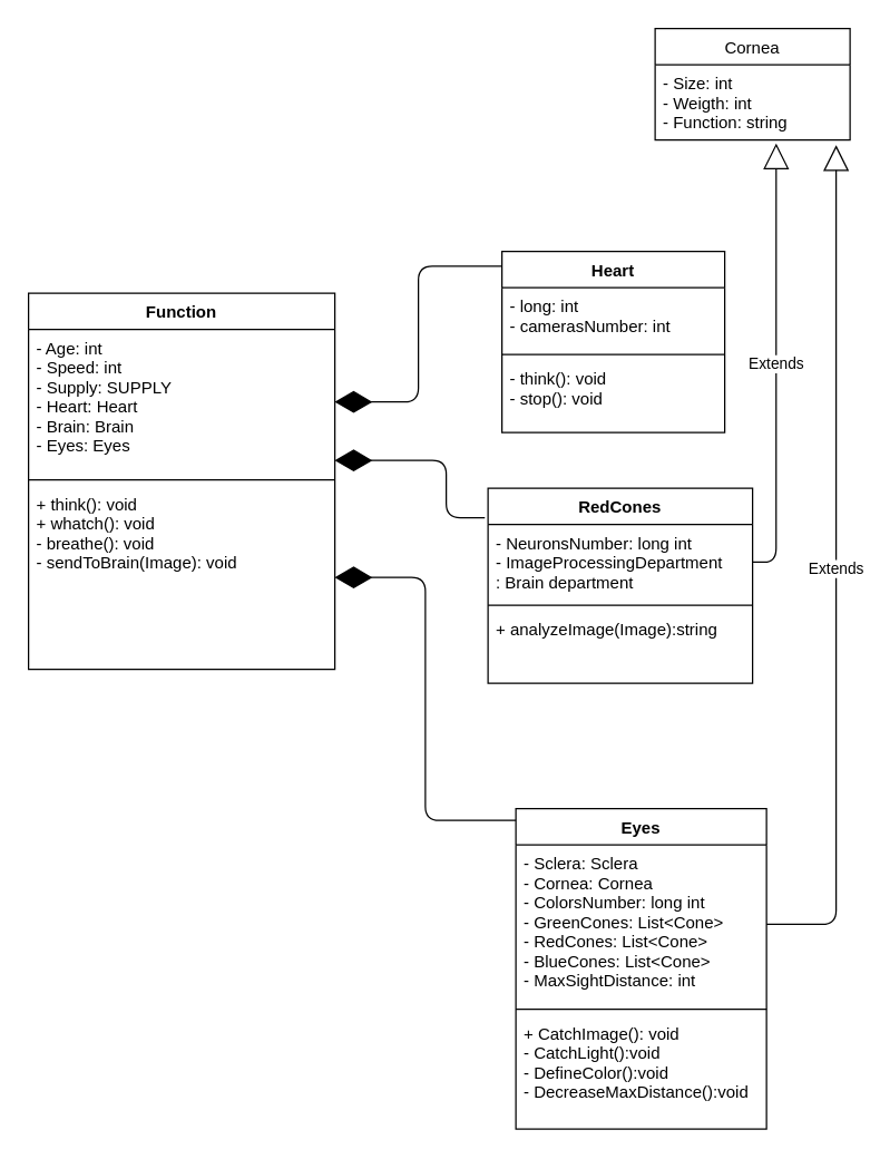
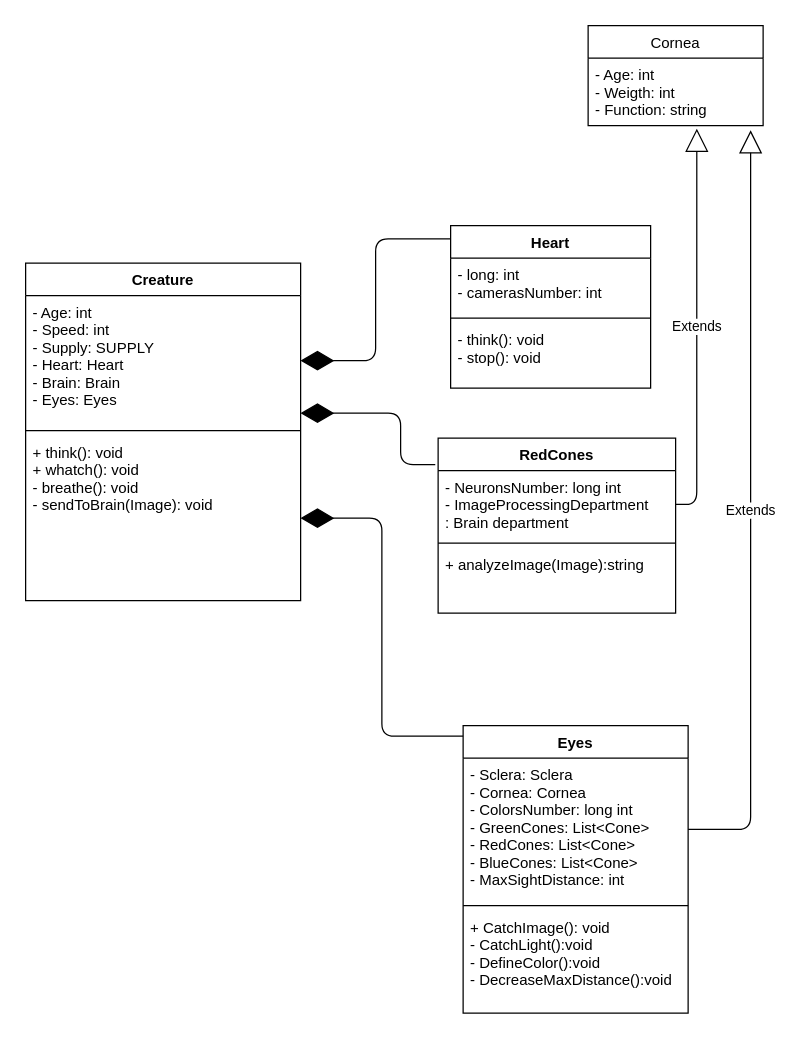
  <mxCell id="0" />
  <mxCell id="1" parent="0" />
- <mxCell id="2" value="Function" style="swimlane;fontStyle=1;align=center;verticalAlign=top;childLayout=stackLayout;horizontal=1;startSize=26;horizontalStack=0;resizeParent=1;resizeParentMax=0;resizeLast=0;collapsible=1;marginBottom=0;" vertex="1" parent="1"><mxGeometry x="20" y="210" width="220" height="270" as="geometry" /></mxCell>
+ <mxCell id="2" value="Creature" style="swimlane;fontStyle=1;align=center;verticalAlign=top;childLayout=stackLayout;horizontal=1;startSize=26;horizontalStack=0;resizeParent=1;resizeParentMax=0;resizeLast=0;collapsible=1;marginBottom=0;" vertex="1" parent="1"><mxGeometry x="20" y="210" width="220" height="270" as="geometry" /></mxCell>
  <mxCell id="3" value="- Age: int&#10;- Speed: int&#10;- Supply: SUPPLY&#10;- Heart: Heart&#10;- Brain: Brain&#10;- Eyes: Eyes" style="text;strokeColor=none;fillColor=none;align=left;verticalAlign=top;spacingLeft=4;spacingRight=4;overflow=hidden;rotatable=0;points=[[0,0.5],[1,0.5]];portConstraint=eastwest;" vertex="1" parent="2"><mxGeometry y="26" width="220" height="104" as="geometry" /></mxCell>
  <mxCell id="4" value="" style="line;strokeWidth=1;fillColor=none;align=left;verticalAlign=middle;spacingTop=-1;spacingLeft=3;spacingRight=3;rotatable=0;labelPosition=right;points=[];portConstraint=eastwest;" vertex="1" parent="2"><mxGeometry y="130" width="220" height="8" as="geometry" /></mxCell>
  <mxCell id="5" value="+ think(): void&#10;+ whatch(): void&#10;- breathe(): void&#10;- sendToBrain(Image): void&#10;" style="text;strokeColor=none;fillColor=none;align=left;verticalAlign=top;spacingLeft=4;spacingRight=4;overflow=hidden;rotatable=0;points=[[0,0.5],[1,0.5]];portConstraint=eastwest;" vertex="1" parent="2"><mxGeometry y="138" width="220" height="132" as="geometry" /></mxCell>
  <mxCell id="6" value="Cornea" style="swimlane;fontStyle=0;childLayout=stackLayout;horizontal=1;startSize=26;fillColor=none;horizontalStack=0;resizeParent=1;resizeParentMax=0;resizeLast=0;collapsible=1;marginBottom=0;" vertex="1" parent="1"><mxGeometry x="470" y="20" width="140" height="80" as="geometry" /></mxCell>
- <mxCell id="7" value="- Size: int&#10;- Weigth: int&#10;- Function: string" style="text;strokeColor=none;fillColor=none;align=left;verticalAlign=top;spacingLeft=4;spacingRight=4;overflow=hidden;rotatable=0;points=[[0,0.5],[1,0.5]];portConstraint=eastwest;" vertex="1" parent="6"><mxGeometry y="26" width="140" height="54" as="geometry" /></mxCell>
+ <mxCell id="7" value="- Age: int&#10;- Weigth: int&#10;- Function: string" style="text;strokeColor=none;fillColor=none;align=left;verticalAlign=top;spacingLeft=4;spacingRight=4;overflow=hidden;rotatable=0;points=[[0,0.5],[1,0.5]];portConstraint=eastwest;" vertex="1" parent="6"><mxGeometry y="26" width="140" height="54" as="geometry" /></mxCell>
  <mxCell id="8" value="Heart" style="swimlane;fontStyle=1;align=center;verticalAlign=top;childLayout=stackLayout;horizontal=1;startSize=26;horizontalStack=0;resizeParent=1;resizeParentMax=0;resizeLast=0;collapsible=1;marginBottom=0;" vertex="1" parent="1"><mxGeometry x="360" y="180" width="160" height="130" as="geometry" /></mxCell>
  <mxCell id="9" value="- long: int&#10;- camerasNumber: int" style="text;strokeColor=none;fillColor=none;align=left;verticalAlign=top;spacingLeft=4;spacingRight=4;overflow=hidden;rotatable=0;points=[[0,0.5],[1,0.5]];portConstraint=eastwest;" vertex="1" parent="8"><mxGeometry y="26" width="160" height="44" as="geometry" /></mxCell>
  <mxCell id="10" value="" style="line;strokeWidth=1;fillColor=none;align=left;verticalAlign=middle;spacingTop=-1;spacingLeft=3;spacingRight=3;rotatable=0;labelPosition=right;points=[];portConstraint=eastwest;" vertex="1" parent="8"><mxGeometry y="70" width="160" height="8" as="geometry" /></mxCell>
  <mxCell id="11" value="- think(): void&#10;- stop(): void" style="text;strokeColor=none;fillColor=none;align=left;verticalAlign=top;spacingLeft=4;spacingRight=4;overflow=hidden;rotatable=0;points=[[0,0.5],[1,0.5]];portConstraint=eastwest;" vertex="1" parent="8"><mxGeometry y="78" width="160" height="52" as="geometry" /></mxCell>
  <mxCell id="12" value="RedCones" style="swimlane;fontStyle=1;align=center;verticalAlign=top;childLayout=stackLayout;horizontal=1;startSize=26;horizontalStack=0;resizeParent=1;resizeParentMax=0;resizeLast=0;collapsible=1;marginBottom=0;" vertex="1" parent="1"><mxGeometry x="350" y="350" width="190" height="140" as="geometry" /></mxCell>
  <mxCell id="13" value="- NeuronsNumber: long int&#10;- ImageProcessingDepartment&#10;: Brain department" style="text;strokeColor=none;fillColor=none;align=left;verticalAlign=top;spacingLeft=4;spacingRight=4;overflow=hidden;rotatable=0;points=[[0,0.5],[1,0.5]];portConstraint=eastwest;" vertex="1" parent="12"><mxGeometry y="26" width="190" height="54" as="geometry" /></mxCell>
  <mxCell id="14" value="" style="line;strokeWidth=1;fillColor=none;align=left;verticalAlign=middle;spacingTop=-1;spacingLeft=3;spacingRight=3;rotatable=0;labelPosition=right;points=[];portConstraint=eastwest;" vertex="1" parent="12"><mxGeometry y="80" width="190" height="8" as="geometry" /></mxCell>
  <mxCell id="15" value="+ analyzeImage(Image):string" style="text;strokeColor=none;fillColor=none;align=left;verticalAlign=top;spacingLeft=4;spacingRight=4;overflow=hidden;rotatable=0;points=[[0,0.5],[1,0.5]];portConstraint=eastwest;" vertex="1" parent="12"><mxGeometry y="88" width="190" height="52" as="geometry" /></mxCell>
  <mxCell id="16" value="Eyes" style="swimlane;fontStyle=1;align=center;verticalAlign=top;childLayout=stackLayout;horizontal=1;startSize=26;horizontalStack=0;resizeParent=1;resizeParentMax=0;resizeLast=0;collapsible=1;marginBottom=0;" vertex="1" parent="1"><mxGeometry x="370" y="580" width="180" height="230" as="geometry" /></mxCell>
  <mxCell id="17" value="- Sclera: Sclera&#10;- Cornea: Cornea&#10;- ColorsNumber: long int &#10;- GreenCones: List&lt;Cone&gt;&#10;- RedCones: List&lt;Cone&gt;&#10;- BlueCones: List&lt;Cone&gt;&#10;- MaxSightDistance: int" style="text;strokeColor=none;fillColor=none;align=left;verticalAlign=top;spacingLeft=4;spacingRight=4;overflow=hidden;rotatable=0;points=[[0,0.5],[1,0.5]];portConstraint=eastwest;" vertex="1" parent="16"><mxGeometry y="26" width="180" height="114" as="geometry" /></mxCell>
  <mxCell id="18" value="" style="line;strokeWidth=1;fillColor=none;align=left;verticalAlign=middle;spacingTop=-1;spacingLeft=3;spacingRight=3;rotatable=0;labelPosition=right;points=[];portConstraint=eastwest;" vertex="1" parent="16"><mxGeometry y="140" width="180" height="8" as="geometry" /></mxCell>
  <mxCell id="19" value="+ CatchImage(): void&#10;- CatchLight():void&#10;- DefineColor():void&#10;- DecreaseMaxDistance():void" style="text;strokeColor=none;fillColor=none;align=left;verticalAlign=top;spacingLeft=4;spacingRight=4;overflow=hidden;rotatable=0;points=[[0,0.5],[1,0.5]];portConstraint=eastwest;" vertex="1" parent="16"><mxGeometry y="148" width="180" height="82" as="geometry" /></mxCell>
  <mxCell id="20" value="" style="endArrow=diamondThin;endFill=1;endSize=24;html=1;exitX=0;exitY=0.082;exitDx=0;exitDy=0;exitPerimeter=0;edgeStyle=orthogonalEdgeStyle;" edge="1" parent="1" source="8" target="3"><mxGeometry width="160" relative="1" as="geometry"><mxPoint x="20" y="640" as="sourcePoint" /><mxPoint x="180" y="640" as="targetPoint" /></mxGeometry></mxCell>
  <mxCell id="21" value="" style="endArrow=diamondThin;endFill=1;endSize=24;html=1;exitX=0;exitY=-0.154;exitDx=0;exitDy=0;exitPerimeter=0;entryX=1;entryY=0.5;entryDx=0;entryDy=0;edgeStyle=orthogonalEdgeStyle;" edge="1" parent="1" source="17" target="5"><mxGeometry width="160" relative="1" as="geometry"><mxPoint x="20" y="640" as="sourcePoint" /><mxPoint x="242" y="330" as="targetPoint" /></mxGeometry></mxCell>
  <mxCell id="22" value="" style="endArrow=diamondThin;endFill=1;endSize=24;html=1;exitX=-0.012;exitY=0.151;exitDx=0;exitDy=0;exitPerimeter=0;edgeStyle=orthogonalEdgeStyle;" edge="1" parent="1" source="12"><mxGeometry width="160" relative="1" as="geometry"><mxPoint x="0" y="690" as="sourcePoint" /><mxPoint x="240" y="330" as="targetPoint" /><Array as="points"><mxPoint x="320" y="371" /><mxPoint x="320" y="330" /></Array></mxGeometry></mxCell>
  <mxCell id="23" value="Extends" style="endArrow=block;endSize=16;endFill=0;html=1;exitX=1;exitY=0.5;exitDx=0;exitDy=0;edgeStyle=orthogonalEdgeStyle;entryX=0.621;entryY=1.045;entryDx=0;entryDy=0;entryPerimeter=0;" edge="1" parent="1" source="13" target="7"><mxGeometry width="160" relative="1" as="geometry"><mxPoint x="530" y="290" as="sourcePoint" /><mxPoint x="543" y="92" as="targetPoint" /><Array as="points"><mxPoint x="557" y="403" /></Array></mxGeometry></mxCell>
  <mxCell id="24" value="Extends" style="endArrow=block;endSize=16;endFill=0;html=1;entryX=0.929;entryY=1.068;entryDx=0;entryDy=0;entryPerimeter=0;exitX=1;exitY=0.5;exitDx=0;exitDy=0;edgeStyle=elbowEdgeStyle;" edge="1" parent="1" source="17" target="7"><mxGeometry width="160" relative="1" as="geometry"><mxPoint x="540" y="470" as="sourcePoint" /><mxPoint x="620" y="100" as="targetPoint" /><Array as="points"><mxPoint x="600" y="330" /></Array></mxGeometry></mxCell>
